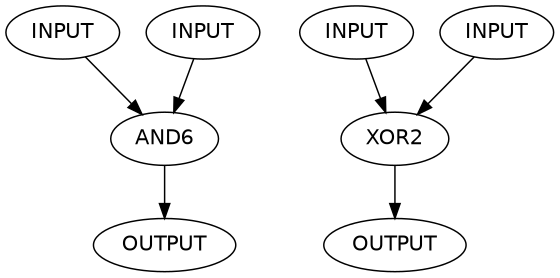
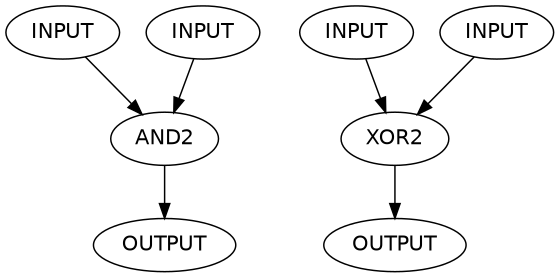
  digraph {
    fontname="DejaVu Sans"
    node [fontname="DejaVu Sans"]
    edge [fontname="DejaVu Sans"]
    n1 [label=INPUT]
-   n2 [label=AND6]
+   n2 [label=AND2]
    n3 [label=INPUT]
    n4 [label=INPUT]
    n5 [label=XOR2]
    n6 [label=INPUT]
    n7 [label=OUTPUT]
    n8 [label=OUTPUT]
    n1 -> n2
    n2 -> n7
    n3 -> n2
    n4 -> n5
    n5 -> n8
    n6 -> n5
  }
